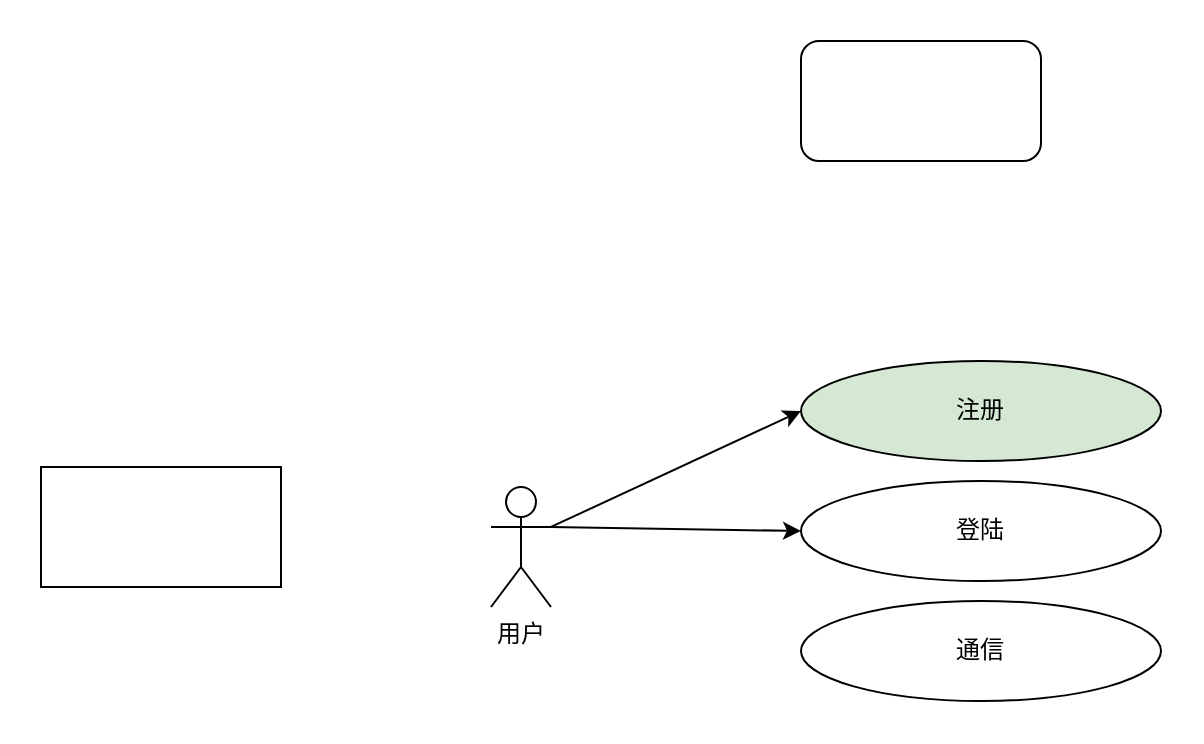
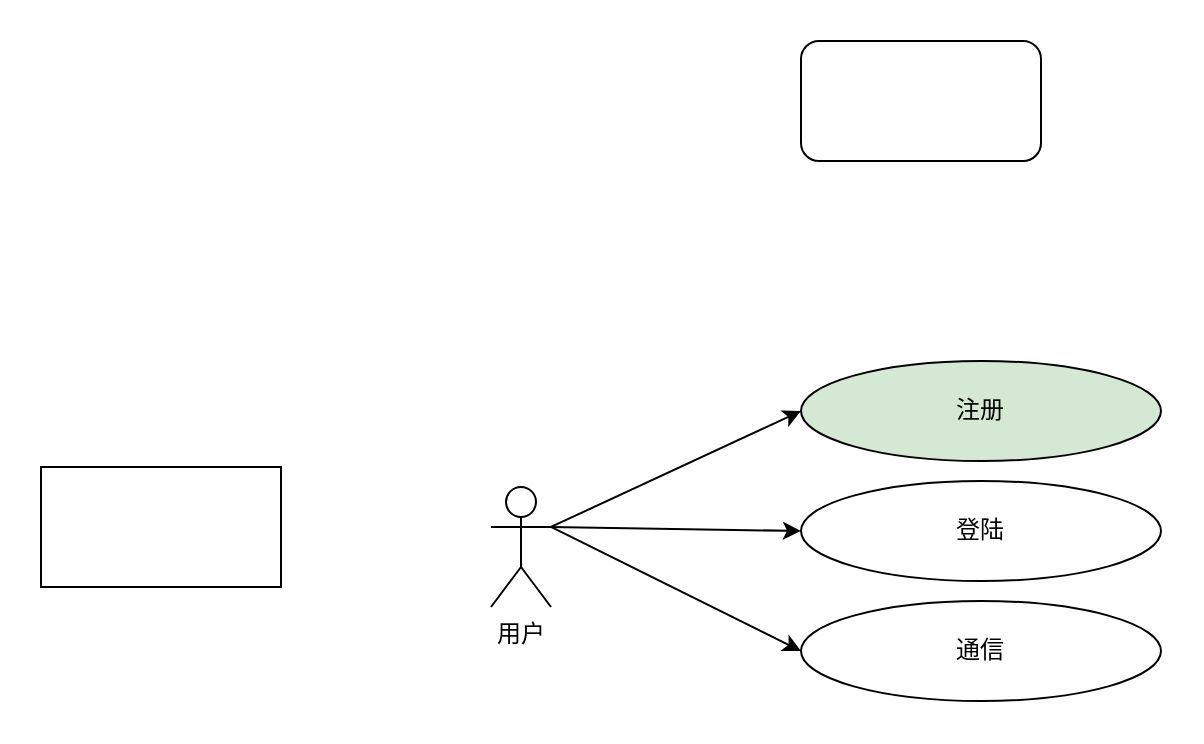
  <mxCell id="0" />
  <mxCell id="1" parent="0" />
  <mxCell id="2" style="rounded=0;orthogonalLoop=1;jettySize=auto;html=1;exitX=1;exitY=0.333;exitDx=0;exitDy=0;exitPerimeter=0;entryX=0;entryY=0.5;entryDx=0;entryDy=0;" edge="1" parent="1" source="5" target="6"><mxGeometry relative="1" as="geometry" /></mxCell>
  <mxCell id="3" style="rounded=0;orthogonalLoop=1;jettySize=auto;html=1;exitX=1;exitY=0.333;exitDx=0;exitDy=0;exitPerimeter=0;entryX=0;entryY=0.5;entryDx=0;entryDy=0;" edge="1" parent="1" source="5" target="7"><mxGeometry relative="1" as="geometry" /></mxCell>
+ <mxCell id="4" style="rounded=0;orthogonalLoop=1;jettySize=auto;html=1;exitX=1;exitY=0.333;exitDx=0;exitDy=0;exitPerimeter=0;entryX=0;entryY=0.5;entryDx=0;entryDy=0;" edge="1" parent="1" source="5" target="8"><mxGeometry relative="1" as="geometry" /></mxCell>
  <mxCell id="5" value="用户" style="shape=umlActor;verticalLabelPosition=bottom;verticalAlign=top;html=1;outlineConnect=0;" vertex="1" parent="1"><mxGeometry x="245" y="243" width="30" height="60" as="geometry" /></mxCell>
  <mxCell id="6" value="注册" style="ellipse;whiteSpace=wrap;html=1;fillColor=#d5e8d4;" vertex="1" parent="1"><mxGeometry x="400" y="180" width="180" height="50" as="geometry" /></mxCell>
  <mxCell id="7" value="登陆" style="ellipse;whiteSpace=wrap;html=1;" vertex="1" parent="1"><mxGeometry x="400" y="240" width="180" height="50" as="geometry" /></mxCell>
  <mxCell id="8" value="通信" style="ellipse;whiteSpace=wrap;html=1;" vertex="1" parent="1"><mxGeometry x="400" y="300" width="180" height="50" as="geometry" /></mxCell>
  <mxCell id="9" value="" style="rounded=1;whiteSpace=wrap;html=1;" vertex="1" parent="1"><mxGeometry x="400" y="20" width="120" height="60" as="geometry" /></mxCell>
  <mxCell id="10" value="" style="rounded=0;whiteSpace=wrap;html=1;" vertex="1" parent="1"><mxGeometry x="20" y="233" width="120" height="60" as="geometry" /></mxCell>
